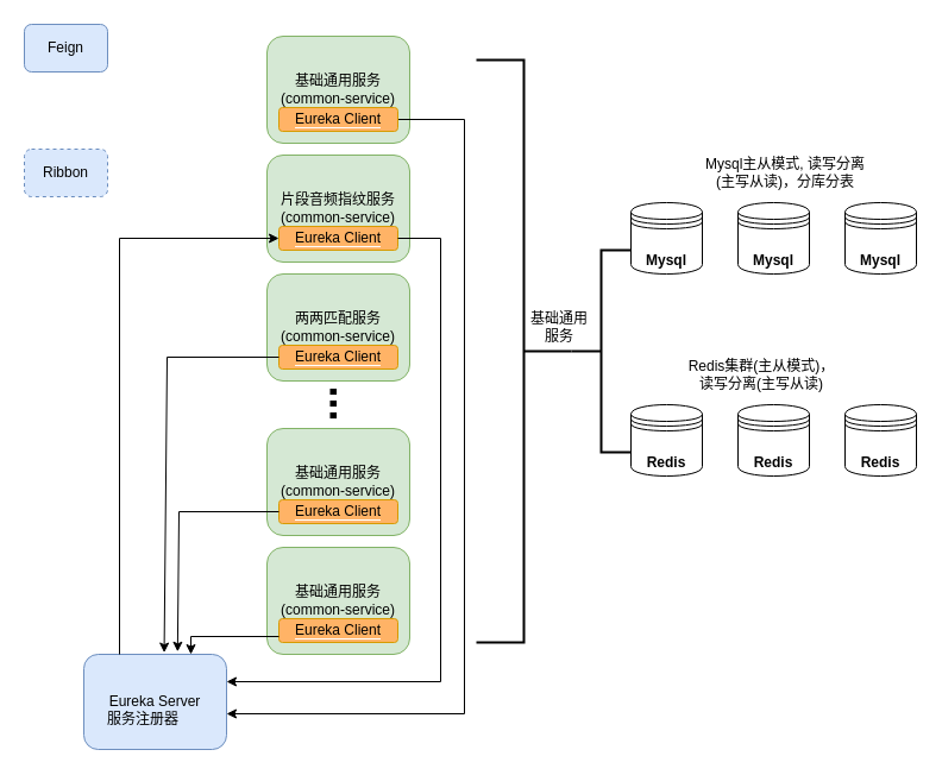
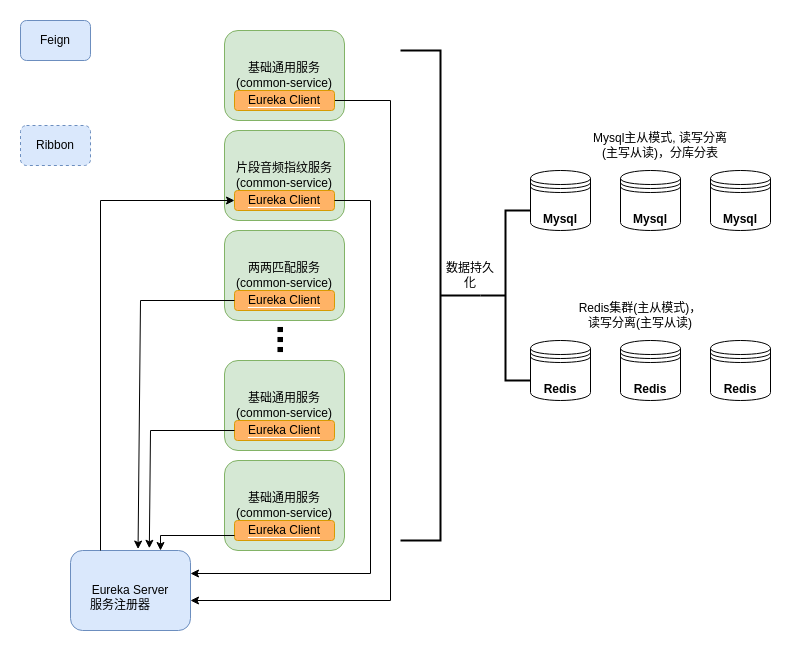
  <mxCell id="0" />
  <mxCell id="1" parent="0" />
  <mxCell id="2" value="&lt;b&gt;&lt;font style=&quot;font-size: 36px&quot;&gt;...&lt;/font&gt;&lt;/b&gt;" style="text;html=1;align=center;verticalAlign=middle;resizable=0;points=[];autosize=1;strokeColor=none;fillColor=none;horizontal=0;" vertex="1" parent="1"><mxGeometry x="250" y="320" width="40" height="40" as="geometry" /></mxCell>
  <mxCell id="3" value="基础通用服务&lt;br&gt;(common-service)" style="rounded=1;whiteSpace=wrap;html=1;fillColor=#d5e8d4;strokeColor=#82b366;align=center;" vertex="1" parent="1"><mxGeometry x="224" y="30" width="120" height="90" as="geometry" /></mxCell>
  <mxCell id="4" value="&lt;div&gt;&lt;span style=&quot;font-size: 12px&quot;&gt;&lt;b&gt;Mysql&lt;/b&gt;&lt;/span&gt;&lt;/div&gt;" style="shape=datastore;whiteSpace=wrap;html=1;fontSize=36;align=center;" vertex="1" parent="1"><mxGeometry x="530" y="170" width="60" height="60" as="geometry" /></mxCell>
  <mxCell id="5" value="&lt;font style=&quot;font-size: 12px&quot;&gt;&lt;b&gt;Redis&lt;/b&gt;&lt;/font&gt;" style="shape=datastore;whiteSpace=wrap;html=1;fontSize=36;" vertex="1" parent="1"><mxGeometry x="530" y="340" width="60" height="60" as="geometry" /></mxCell>
  <mxCell id="6" value="&lt;div&gt;&lt;span style=&quot;font-size: 12px&quot;&gt;&lt;b&gt;Mysql&lt;/b&gt;&lt;/span&gt;&lt;/div&gt;" style="shape=datastore;whiteSpace=wrap;html=1;fontSize=36;align=center;" vertex="1" parent="1"><mxGeometry x="620" y="170" width="60" height="60" as="geometry" /></mxCell>
  <mxCell id="7" value="&lt;font style=&quot;font-size: 12px&quot;&gt;&lt;b&gt;Redis&lt;/b&gt;&lt;/font&gt;" style="shape=datastore;whiteSpace=wrap;html=1;fontSize=36;" vertex="1" parent="1"><mxGeometry x="620" y="340" width="60" height="60" as="geometry" /></mxCell>
  <mxCell id="8" value="&lt;font style=&quot;font-size: 12px&quot;&gt;&lt;b&gt;Redis&lt;/b&gt;&lt;/font&gt;" style="shape=datastore;whiteSpace=wrap;html=1;fontSize=36;" vertex="1" parent="1"><mxGeometry x="710" y="340" width="60" height="60" as="geometry" /></mxCell>
  <mxCell id="9" value="&lt;div&gt;&lt;span style=&quot;font-size: 12px&quot;&gt;&lt;b&gt;Mysql&lt;/b&gt;&lt;/span&gt;&lt;/div&gt;" style="shape=datastore;whiteSpace=wrap;html=1;fontSize=36;align=center;" vertex="1" parent="1"><mxGeometry x="710" y="170" width="60" height="60" as="geometry" /></mxCell>
  <mxCell id="10" value="Mysql主从模式, 读写分离(主写从读)，分库分表" style="text;html=1;strokeColor=none;fillColor=none;align=center;verticalAlign=middle;whiteSpace=wrap;rounded=0;labelBackgroundColor=none;fontSize=12;" vertex="1" parent="1"><mxGeometry x="590" y="130" width="140" height="30" as="geometry" /></mxCell>
  <mxCell id="11" value="Redis集群(主从模式)，读写分离(主写从读)" style="text;html=1;strokeColor=none;fillColor=none;align=center;verticalAlign=middle;whiteSpace=wrap;rounded=0;labelBackgroundColor=none;fontSize=12;" vertex="1" parent="1"><mxGeometry x="575" y="300" width="130" height="30" as="geometry" /></mxCell>
  <mxCell id="12" value="Eureka Server" style="rounded=1;whiteSpace=wrap;html=1;labelBackgroundColor=none;fontSize=12;fillColor=#dae8fc;strokeColor=#6c8ebf;" vertex="1" parent="1"><mxGeometry x="70" y="550" width="120" height="80" as="geometry" /></mxCell>
  <mxCell id="13" value="服务注册器" style="text;html=1;strokeColor=none;fillColor=none;align=center;verticalAlign=middle;whiteSpace=wrap;rounded=0;labelBackgroundColor=none;fontSize=12;" vertex="1" parent="1"><mxGeometry x="70" y="590" width="100" height="30" as="geometry" /></mxCell>
  <mxCell id="14" value="" style="endArrow=classic;html=1;rounded=0;fontSize=12;exitX=1;exitY=0.5;exitDx=0;exitDy=0;" edge="1" parent="1" source="20"><mxGeometry width="50" height="50" relative="1" as="geometry"><mxPoint x="350" y="440" as="sourcePoint" /><mxPoint x="190" y="600" as="targetPoint" /><Array as="points"><mxPoint x="390" y="100" /><mxPoint x="390" y="600" /></Array></mxGeometry></mxCell>
  <mxCell id="15" value="" style="strokeWidth=2;html=1;shape=mxgraph.flowchart.annotation_2;align=left;labelPosition=right;pointerEvents=1;labelBackgroundColor=none;fontSize=9;" vertex="1" parent="1"><mxGeometry x="480" y="210" width="50" height="170" as="geometry" /></mxCell>
  <mxCell id="16" value="" style="strokeWidth=2;html=1;shape=mxgraph.flowchart.annotation_2;align=left;labelPosition=right;pointerEvents=1;labelBackgroundColor=none;fontSize=9;rotation=-180;" vertex="1" parent="1"><mxGeometry x="400" y="50" width="80" height="490" as="geometry" /></mxCell>
- <mxCell id="17" value="&lt;span style=&quot;font-size: 12px&quot;&gt;基础通用服务&lt;/span&gt;" style="text;html=1;strokeColor=none;fillColor=none;align=center;verticalAlign=middle;whiteSpace=wrap;rounded=0;labelBackgroundColor=none;fontSize=9;" vertex="1" parent="1"><mxGeometry x="440" y="250" width="60" height="50" as="geometry" /></mxCell>
+ <mxCell id="17" value="&lt;span style=&quot;font-size: 12px&quot;&gt;数据持久化&lt;/span&gt;" style="text;html=1;strokeColor=none;fillColor=none;align=center;verticalAlign=middle;whiteSpace=wrap;rounded=0;labelBackgroundColor=none;fontSize=9;" vertex="1" parent="1"><mxGeometry x="440" y="250" width="60" height="50" as="geometry" /></mxCell>
  <mxCell id="18" value="Feign" style="rounded=1;whiteSpace=wrap;html=1;labelBackgroundColor=none;fontSize=12;fillColor=#dae8fc;strokeColor=#6c8ebf;" vertex="1" parent="1"><mxGeometry x="20" y="20" width="70" height="40" as="geometry" /></mxCell>
  <mxCell id="19" value="Ribbon" style="rounded=1;whiteSpace=wrap;html=1;labelBackgroundColor=none;fontSize=12;fillColor=#dae8fc;strokeColor=#6c8ebf;dashed=1;" vertex="1" parent="1"><mxGeometry x="20" y="125" width="70" height="40" as="geometry" /></mxCell>
  <mxCell id="20" value="&lt;span style=&quot;background-color: rgb(255 , 179 , 102)&quot;&gt;Eureka Client&lt;/span&gt;" style="rounded=1;whiteSpace=wrap;html=1;labelBackgroundColor=#FFFFFF;fontSize=12;fillColor=#FFB366;strokeColor=#d79b00;" vertex="1" parent="1"><mxGeometry x="234" y="90" width="100" height="20" as="geometry" /></mxCell>
  <mxCell id="21" value="基础通用服务&lt;br&gt;(common-service)" style="rounded=1;whiteSpace=wrap;html=1;fillColor=#d5e8d4;strokeColor=#82b366;align=center;" vertex="1" parent="1"><mxGeometry x="224" y="360" width="120" height="90" as="geometry" /></mxCell>
  <mxCell id="22" value="&lt;span style=&quot;background-color: rgb(255 , 179 , 102)&quot;&gt;Eureka Client&lt;/span&gt;" style="rounded=1;whiteSpace=wrap;html=1;labelBackgroundColor=#FFFFFF;fontSize=12;fillColor=#FFB366;strokeColor=#d79b00;" vertex="1" parent="1"><mxGeometry x="234" y="420" width="100" height="20" as="geometry" /></mxCell>
  <mxCell id="23" value="片段音频指纹服务&lt;br&gt;(common-service)" style="rounded=1;whiteSpace=wrap;html=1;fillColor=#d5e8d4;strokeColor=#82b366;align=center;" vertex="1" parent="1"><mxGeometry x="224" y="130" width="120" height="90" as="geometry" /></mxCell>
  <mxCell id="24" value="&lt;span style=&quot;background-color: rgb(255 , 179 , 102)&quot;&gt;Eureka Client&lt;/span&gt;" style="rounded=1;whiteSpace=wrap;html=1;labelBackgroundColor=#FFFFFF;fontSize=12;fillColor=#FFB366;strokeColor=#d79b00;" vertex="1" parent="1"><mxGeometry x="234" y="190" width="100" height="20" as="geometry" /></mxCell>
  <mxCell id="25" value="基础通用服务&lt;br&gt;(common-service)" style="rounded=1;whiteSpace=wrap;html=1;fillColor=#d5e8d4;strokeColor=#82b366;align=center;" vertex="1" parent="1"><mxGeometry x="224" y="460" width="120" height="90" as="geometry" /></mxCell>
  <mxCell id="26" value="&lt;span style=&quot;background-color: rgb(255 , 179 , 102)&quot;&gt;Eureka Client&lt;/span&gt;" style="rounded=1;whiteSpace=wrap;html=1;labelBackgroundColor=#FFFFFF;fontSize=12;fillColor=#FFB366;strokeColor=#d79b00;" vertex="1" parent="1"><mxGeometry x="234" y="520" width="100" height="20" as="geometry" /></mxCell>
  <mxCell id="27" value="两两匹配服务&lt;br&gt;(common-service)" style="rounded=1;whiteSpace=wrap;html=1;fillColor=#d5e8d4;strokeColor=#82b366;align=center;" vertex="1" parent="1"><mxGeometry x="224" y="230" width="120" height="90" as="geometry" /></mxCell>
  <mxCell id="28" value="&lt;span style=&quot;background-color: rgb(255 , 179 , 102)&quot;&gt;Eureka Client&lt;/span&gt;" style="rounded=1;whiteSpace=wrap;html=1;labelBackgroundColor=#FFFFFF;fontSize=12;fillColor=#FFB366;strokeColor=#d79b00;" vertex="1" parent="1"><mxGeometry x="234" y="290" width="100" height="20" as="geometry" /></mxCell>
  <mxCell id="29" value="" style="endArrow=classic;html=1;rounded=0;fontSize=12;exitX=1;exitY=0.5;exitDx=0;exitDy=0;" edge="1" parent="1" source="24"><mxGeometry width="50" height="50" relative="1" as="geometry"><mxPoint x="360" y="270" as="sourcePoint" /><mxPoint x="190" y="573" as="targetPoint" /><Array as="points"><mxPoint x="370" y="200" /><mxPoint x="370" y="573" /></Array></mxGeometry></mxCell>
  <mxCell id="30" value="" style="endArrow=classic;html=1;rounded=0;fontSize=12;exitX=0;exitY=0.5;exitDx=0;exitDy=0;entryX=0.563;entryY=-0.018;entryDx=0;entryDy=0;entryPerimeter=0;" edge="1" parent="1" source="28" target="12"><mxGeometry width="50" height="50" relative="1" as="geometry"><mxPoint x="360" y="370" as="sourcePoint" /><mxPoint x="90" y="275" as="targetPoint" /><Array as="points"><mxPoint x="140" y="300" /></Array></mxGeometry></mxCell>
  <mxCell id="31" value="" style="endArrow=classic;html=1;rounded=0;fontSize=12;exitX=0;exitY=0.5;exitDx=0;exitDy=0;entryX=0.657;entryY=-0.028;entryDx=0;entryDy=0;entryPerimeter=0;" edge="1" parent="1" source="22" target="12"><mxGeometry width="50" height="50" relative="1" as="geometry"><mxPoint x="360" y="370" as="sourcePoint" /><mxPoint x="140" y="405" as="targetPoint" /><Array as="points"><mxPoint x="150" y="430" /></Array></mxGeometry></mxCell>
  <mxCell id="32" value="" style="endArrow=classic;html=1;rounded=0;fontSize=12;exitX=0;exitY=0.75;exitDx=0;exitDy=0;entryX=0.75;entryY=0;entryDx=0;entryDy=0;" edge="1" parent="1" source="26" target="12"><mxGeometry width="50" height="50" relative="1" as="geometry"><mxPoint x="360" y="370" as="sourcePoint" /><mxPoint x="140" y="500" as="targetPoint" /><Array as="points"><mxPoint x="160" y="535" /></Array></mxGeometry></mxCell>
  <mxCell id="33" value="" style="endArrow=classic;html=1;rounded=0;fontSize=12;entryX=0;entryY=0.5;entryDx=0;entryDy=0;exitX=0.25;exitY=0;exitDx=0;exitDy=0;" edge="1" parent="1" source="12" target="24"><mxGeometry width="50" height="50" relative="1" as="geometry"><mxPoint x="-50" y="220" as="sourcePoint" /><mxPoint x="410" y="220" as="targetPoint" /><Array as="points"><mxPoint x="100" y="200" /></Array></mxGeometry></mxCell>
